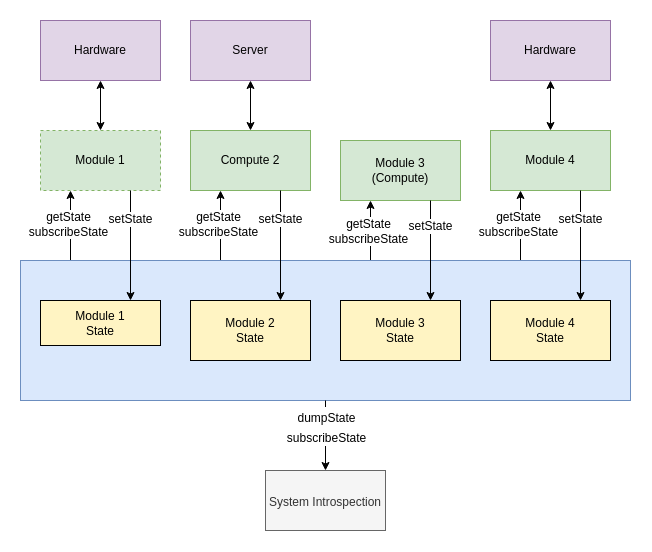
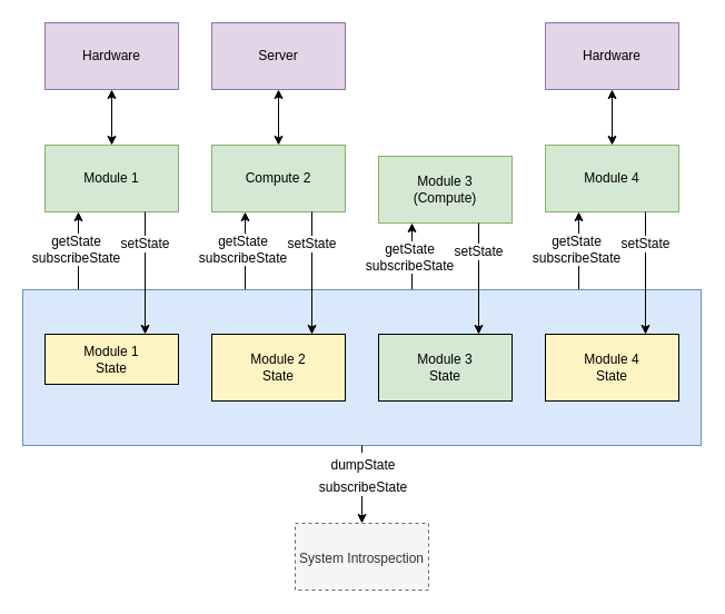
  <mxCell id="0" />
  <mxCell id="1" parent="0" />
  <mxCell id="2" value="" style="endArrow=classic;html=1;entryX=0.25;entryY=1;entryDx=0;entryDy=0;exitX=0.25;exitY=0;exitDx=0;exitDy=0;" edge="1" parent="1" source="16" target="12"><mxGeometry width="50" height="50" relative="1" as="geometry"><mxPoint x="80" y="310" as="sourcePoint" /><mxPoint x="80" y="200" as="targetPoint" /></mxGeometry></mxCell>
  <mxCell id="3" value="getState&lt;br&gt;subscribeState" style="text;html=1;align=center;verticalAlign=middle;resizable=0;points=[];labelBackgroundColor=#ffffff;" vertex="1" connectable="0" parent="2"><mxGeometry x="0.4" y="3" relative="1" as="geometry"><mxPoint as="offset" /></mxGeometry></mxCell>
  <mxCell id="4" value="" style="endArrow=classic;html=1;entryX=0.25;entryY=1;entryDx=0;entryDy=0;exitX=0.25;exitY=0;exitDx=0;exitDy=0;" edge="1" parent="1" source="17" target="13"><mxGeometry width="50" height="50" relative="1" as="geometry"><mxPoint x="230" y="310" as="sourcePoint" /><mxPoint x="230" y="200" as="targetPoint" /></mxGeometry></mxCell>
  <mxCell id="5" value="getState&lt;br&gt;subscribeState" style="text;html=1;align=center;verticalAlign=middle;resizable=0;points=[];labelBackgroundColor=#ffffff;" vertex="1" connectable="0" parent="4"><mxGeometry x="0.4" y="3" relative="1" as="geometry"><mxPoint as="offset" /></mxGeometry></mxCell>
  <mxCell id="6" value="" style="endArrow=classic;html=1;entryX=0.25;entryY=1;entryDx=0;entryDy=0;exitX=0.25;exitY=0;exitDx=0;exitDy=0;" edge="1" parent="1" source="18" target="14"><mxGeometry width="50" height="50" relative="1" as="geometry"><mxPoint x="380" y="310" as="sourcePoint" /><mxPoint x="380" y="200" as="targetPoint" /></mxGeometry></mxCell>
  <mxCell id="7" value="getState&lt;br&gt;subscribeState" style="text;html=1;align=center;verticalAlign=middle;resizable=0;points=[];labelBackgroundColor=#ffffff;" vertex="1" connectable="0" parent="6"><mxGeometry x="0.4" y="3" relative="1" as="geometry"><mxPoint as="offset" /></mxGeometry></mxCell>
  <mxCell id="8" value="" style="endArrow=classic;html=1;entryX=0.25;entryY=1;entryDx=0;entryDy=0;exitX=0.25;exitY=0;exitDx=0;exitDy=0;" edge="1" parent="1" source="15" target="10"><mxGeometry width="50" height="50" relative="1" as="geometry"><mxPoint x="60" y="440" as="sourcePoint" /><mxPoint x="140" y="310" as="targetPoint" /></mxGeometry></mxCell>
  <mxCell id="9" value="getState&lt;br&gt;subscribeState" style="text;html=1;align=center;verticalAlign=middle;resizable=0;points=[];labelBackgroundColor=#ffffff;" vertex="1" connectable="0" parent="8"><mxGeometry x="0.4" y="3" relative="1" as="geometry"><mxPoint as="offset" /></mxGeometry></mxCell>
- <mxCell id="10" value="Module 1" style="rounded=0;whiteSpace=wrap;html=1;fillColor=#d5e8d4;strokeColor=#82b366;dashed=1;" vertex="1" parent="1"><mxGeometry x="40" y="130" width="120" height="60" as="geometry" /></mxCell>
+ <mxCell id="10" value="Module 1" style="rounded=0;whiteSpace=wrap;html=1;fillColor=#d5e8d4;strokeColor=#82b366;" vertex="1" parent="1"><mxGeometry x="40" y="130" width="120" height="60" as="geometry" /></mxCell>
  <mxCell id="11" value="" style="rounded=0;whiteSpace=wrap;html=1;fillColor=#dae8fc;strokeColor=#6c8ebf;" vertex="1" parent="1"><mxGeometry x="20" y="260" width="610" height="140" as="geometry" /></mxCell>
  <mxCell id="12" value="&lt;span style=&quot;white-space: normal&quot;&gt;Compute 2&lt;/span&gt;" style="rounded=0;whiteSpace=wrap;html=1;fillColor=#d5e8d4;strokeColor=#82b366;" vertex="1" parent="1"><mxGeometry x="190" y="130" width="120" height="60" as="geometry" /></mxCell>
  <mxCell id="13" value="&lt;span style=&quot;white-space: normal&quot;&gt;Module 3&lt;br&gt;(Compute)&lt;br&gt;&lt;/span&gt;" style="rounded=0;whiteSpace=wrap;html=1;fillColor=#d5e8d4;strokeColor=#82b366;" vertex="1" parent="1"><mxGeometry x="340" y="140" width="120" height="60" as="geometry" /></mxCell>
  <mxCell id="14" value="&lt;span style=&quot;white-space: normal&quot;&gt;Module 4&lt;/span&gt;" style="rounded=0;whiteSpace=wrap;html=1;fillColor=#d5e8d4;strokeColor=#82b366;" vertex="1" parent="1"><mxGeometry x="490" y="130" width="120" height="60" as="geometry" /></mxCell>
  <mxCell id="15" value="&lt;span style=&quot;white-space: normal&quot;&gt;Module 1&lt;br&gt;State&lt;br&gt;&lt;/span&gt;" style="rounded=0;whiteSpace=wrap;html=1;fillColor=#FFF4C3;" vertex="1" parent="1"><mxGeometry x="40" y="300" width="120" height="45" as="geometry" /></mxCell>
  <mxCell id="16" value="&lt;span style=&quot;white-space: normal&quot;&gt;Module 2&lt;/span&gt;&lt;br style=&quot;white-space: normal&quot;&gt;&lt;span style=&quot;white-space: normal&quot;&gt;State&lt;/span&gt;" style="rounded=0;whiteSpace=wrap;html=1;fillColor=#FFF4C3;" vertex="1" parent="1"><mxGeometry x="190" y="300" width="120" height="60" as="geometry" /></mxCell>
- <mxCell id="17" value="&lt;span style=&quot;white-space: normal&quot;&gt;Module 3&lt;/span&gt;&lt;br style=&quot;white-space: normal&quot;&gt;&lt;span style=&quot;white-space: normal&quot;&gt;State&lt;/span&gt;" style="rounded=0;whiteSpace=wrap;html=1;fillColor=#FFF4C3;" vertex="1" parent="1"><mxGeometry x="340" y="300" width="120" height="60" as="geometry" /></mxCell>
+ <mxCell id="17" value="&lt;span style=&quot;white-space: normal&quot;&gt;Module 3&lt;/span&gt;&lt;br style=&quot;white-space: normal&quot;&gt;&lt;span style=&quot;white-space: normal&quot;&gt;State&lt;/span&gt;" style="rounded=0;whiteSpace=wrap;html=1;fillColor=#d5e8d4;" vertex="1" parent="1"><mxGeometry x="340" y="300" width="120" height="60" as="geometry" /></mxCell>
  <mxCell id="18" value="&lt;span style=&quot;white-space: normal&quot;&gt;Module 4&lt;/span&gt;&lt;br style=&quot;white-space: normal&quot;&gt;&lt;span style=&quot;white-space: normal&quot;&gt;State&lt;/span&gt;" style="rounded=0;whiteSpace=wrap;html=1;fillColor=#FFF4C3;" vertex="1" parent="1"><mxGeometry x="490" y="300" width="120" height="60" as="geometry" /></mxCell>
  <mxCell id="19" value="" style="endArrow=classic;html=1;exitX=0.75;exitY=1;exitDx=0;exitDy=0;entryX=0.75;entryY=0;entryDx=0;entryDy=0;" edge="1" parent="1" source="10" target="15"><mxGeometry width="50" height="50" relative="1" as="geometry"><mxPoint x="20" y="430" as="sourcePoint" /><mxPoint x="70" y="380" as="targetPoint" /></mxGeometry></mxCell>
  <mxCell id="20" value="setState" style="text;html=1;align=center;verticalAlign=middle;resizable=0;points=[];labelBackgroundColor=#ffffff;" vertex="1" connectable="0" parent="19"><mxGeometry x="-0.495" y="-1" relative="1" as="geometry"><mxPoint as="offset" /></mxGeometry></mxCell>
  <mxCell id="21" value="" style="endArrow=classic;html=1;exitX=0.75;exitY=1;exitDx=0;exitDy=0;entryX=0.75;entryY=0;entryDx=0;entryDy=0;" edge="1" parent="1" source="12" target="16"><mxGeometry width="50" height="50" relative="1" as="geometry"><mxPoint x="140" y="200" as="sourcePoint" /><mxPoint x="140" y="310" as="targetPoint" /></mxGeometry></mxCell>
  <mxCell id="22" value="setState" style="text;html=1;align=center;verticalAlign=middle;resizable=0;points=[];labelBackgroundColor=#ffffff;" vertex="1" connectable="0" parent="21"><mxGeometry x="-0.495" y="-1" relative="1" as="geometry"><mxPoint as="offset" /></mxGeometry></mxCell>
  <mxCell id="23" value="" style="endArrow=classic;html=1;exitX=0.75;exitY=1;exitDx=0;exitDy=0;entryX=0.75;entryY=0;entryDx=0;entryDy=0;" edge="1" parent="1" source="13" target="17"><mxGeometry width="50" height="50" relative="1" as="geometry"><mxPoint x="290" y="200" as="sourcePoint" /><mxPoint x="290" y="310" as="targetPoint" /></mxGeometry></mxCell>
  <mxCell id="24" value="setState" style="text;html=1;align=center;verticalAlign=middle;resizable=0;points=[];labelBackgroundColor=#ffffff;" vertex="1" connectable="0" parent="23"><mxGeometry x="-0.495" y="-1" relative="1" as="geometry"><mxPoint as="offset" /></mxGeometry></mxCell>
  <mxCell id="25" value="" style="endArrow=classic;html=1;exitX=0.75;exitY=1;exitDx=0;exitDy=0;entryX=0.75;entryY=0;entryDx=0;entryDy=0;" edge="1" parent="1" source="14" target="18"><mxGeometry width="50" height="50" relative="1" as="geometry"><mxPoint x="440" y="200" as="sourcePoint" /><mxPoint x="440" y="310" as="targetPoint" /></mxGeometry></mxCell>
  <mxCell id="26" value="setState" style="text;html=1;align=center;verticalAlign=middle;resizable=0;points=[];labelBackgroundColor=#ffffff;" vertex="1" connectable="0" parent="25"><mxGeometry x="-0.495" y="-1" relative="1" as="geometry"><mxPoint as="offset" /></mxGeometry></mxCell>
  <mxCell id="27" value="Hardware" style="rounded=0;whiteSpace=wrap;html=1;fillColor=#e1d5e7;strokeColor=#9673a6;" vertex="1" parent="1"><mxGeometry x="40" y="20" width="120" height="60" as="geometry" /></mxCell>
  <mxCell id="28" value="" style="endArrow=classic;startArrow=classic;html=1;fontColor=#FFFFFF;entryX=0.5;entryY=1;entryDx=0;entryDy=0;exitX=0.5;exitY=0;exitDx=0;exitDy=0;" edge="1" parent="1" source="10" target="27"><mxGeometry width="50" height="50" relative="1" as="geometry"><mxPoint x="20" y="470" as="sourcePoint" /><mxPoint x="70" y="420" as="targetPoint" /></mxGeometry></mxCell>
  <mxCell id="29" value="Server" style="rounded=0;whiteSpace=wrap;html=1;fillColor=#e1d5e7;strokeColor=#9673a6;" vertex="1" parent="1"><mxGeometry x="190" y="20" width="120" height="60" as="geometry" /></mxCell>
  <mxCell id="30" value="" style="endArrow=classic;startArrow=classic;html=1;fontColor=#FFFFFF;entryX=0.5;entryY=1;entryDx=0;entryDy=0;exitX=0.5;exitY=0;exitDx=0;exitDy=0;" edge="1" parent="1" target="29"><mxGeometry width="50" height="50" relative="1" as="geometry"><mxPoint x="250" y="130" as="sourcePoint" /><mxPoint x="220" y="420" as="targetPoint" /></mxGeometry></mxCell>
- <mxCell id="31" value="&lt;font style=&quot;font-size: 12px&quot;&gt;System Introspection&lt;br&gt;&lt;/font&gt;" style="rounded=0;whiteSpace=wrap;html=1;fontSize=16;fillColor=#f5f5f5;strokeColor=#666666;fontColor=#333333;" vertex="1" parent="1"><mxGeometry x="265" y="470" width="120" height="60" as="geometry" /></mxCell>
+ <mxCell id="31" value="&lt;font style=&quot;font-size: 12px&quot;&gt;System Introspection&lt;br&gt;&lt;/font&gt;" style="rounded=0;whiteSpace=wrap;html=1;fontSize=16;fillColor=#f5f5f5;strokeColor=#666666;fontColor=#333333;dashed=1;" vertex="1" parent="1"><mxGeometry x="265" y="470" width="120" height="60" as="geometry" /></mxCell>
  <mxCell id="32" value="" style="endArrow=classic;html=1;fontSize=16;fontColor=#FFFFFF;exitX=0.5;exitY=1;exitDx=0;exitDy=0;entryX=0.5;entryY=0;entryDx=0;entryDy=0;" edge="1" parent="1" source="11" target="31"><mxGeometry width="50" height="50" relative="1" as="geometry"><mxPoint x="90" y="500" as="sourcePoint" /><mxPoint x="140" y="450" as="targetPoint" /></mxGeometry></mxCell>
  <mxCell id="33" value="&lt;font color=&quot;#000000&quot;&gt;&lt;span style=&quot;font-size: 12px&quot;&gt;dumpState&lt;br&gt;subscribeState&lt;br&gt;&lt;/span&gt;&lt;/font&gt;" style="text;html=1;align=center;verticalAlign=middle;resizable=0;points=[];labelBackgroundColor=#ffffff;fontSize=16;fontColor=#FFFFFF;" vertex="1" connectable="0" parent="32"><mxGeometry x="-0.28" relative="1" as="geometry"><mxPoint as="offset" /></mxGeometry></mxCell>
  <mxCell id="34" value="Hardware" style="rounded=0;whiteSpace=wrap;html=1;fillColor=#e1d5e7;strokeColor=#9673a6;" vertex="1" parent="1"><mxGeometry x="490" y="20" width="120" height="60" as="geometry" /></mxCell>
  <mxCell id="35" value="" style="endArrow=classic;startArrow=classic;html=1;fontColor=#FFFFFF;entryX=0.5;entryY=1;entryDx=0;entryDy=0;exitX=0.5;exitY=0;exitDx=0;exitDy=0;" edge="1" parent="1" target="34"><mxGeometry width="50" height="50" relative="1" as="geometry"><mxPoint x="550" y="130" as="sourcePoint" /><mxPoint x="520" y="420" as="targetPoint" /></mxGeometry></mxCell>
